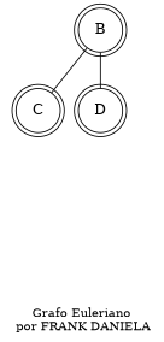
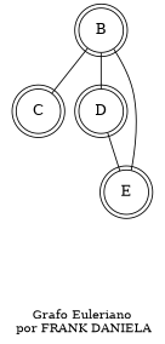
  graph {
    fontsize=12
    label="\n\nGrafo Euleriano\n por FRANK DANIELA"
    node [shape=doublecircle]
    B
    C
    D
+   E
    B -- C
    B -- D
+   D -- E
+   E -- B
  }
